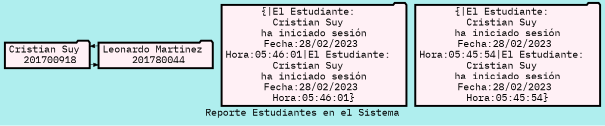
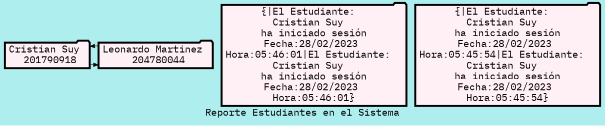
  digraph {
    bgcolor=paleturquoise
    fontname="IBM Plex Mono"
    fontsize="20pt"
    label="Reporte Estudiantes en el Sistema"
    node [fillcolor=lavenderblush1 fontname="IBM Plex Mono" fontsize="20pt" penwidth=4 shape=folder style=filled]
    edge [fontname="IBM Plex Mono"]
-   n1 [label="Cristian Suy \n 201700918"]
-   n2 [label="Leonardo Martinez \n 201780044"]
+   n1 [label="Cristian Suy \n 201790918"]
+   n2 [label="Leonardo Martinez \n 204780044"]
    n3 [label="{|El Estudiante:  \nCristian Suy  \n ha iniciado sesión \nFecha:28/02/2023 \nHora:05:46:01|El Estudiante:  \nCristian Suy  \n ha iniciado sesión \nFecha:28/02/2023 \nHora:05:46:01}"]
    n4 [label="{|El Estudiante:  \nCristian Suy  \n ha iniciado sesión \nFecha:28/02/2023 \nHora:05:45:54|El Estudiante:  \nCristian Suy  \n ha iniciado sesión \nFecha:28/02/2023 \nHora:05:45:54}"]
    subgraph sub_1 {
      rank=same
      n1
      n2
      n3
      n4
      subgraph sub_2 {
        rank=same
        rankdir=LR
      }
    }
    n1 -> n2
    n2 -> n1
  }
